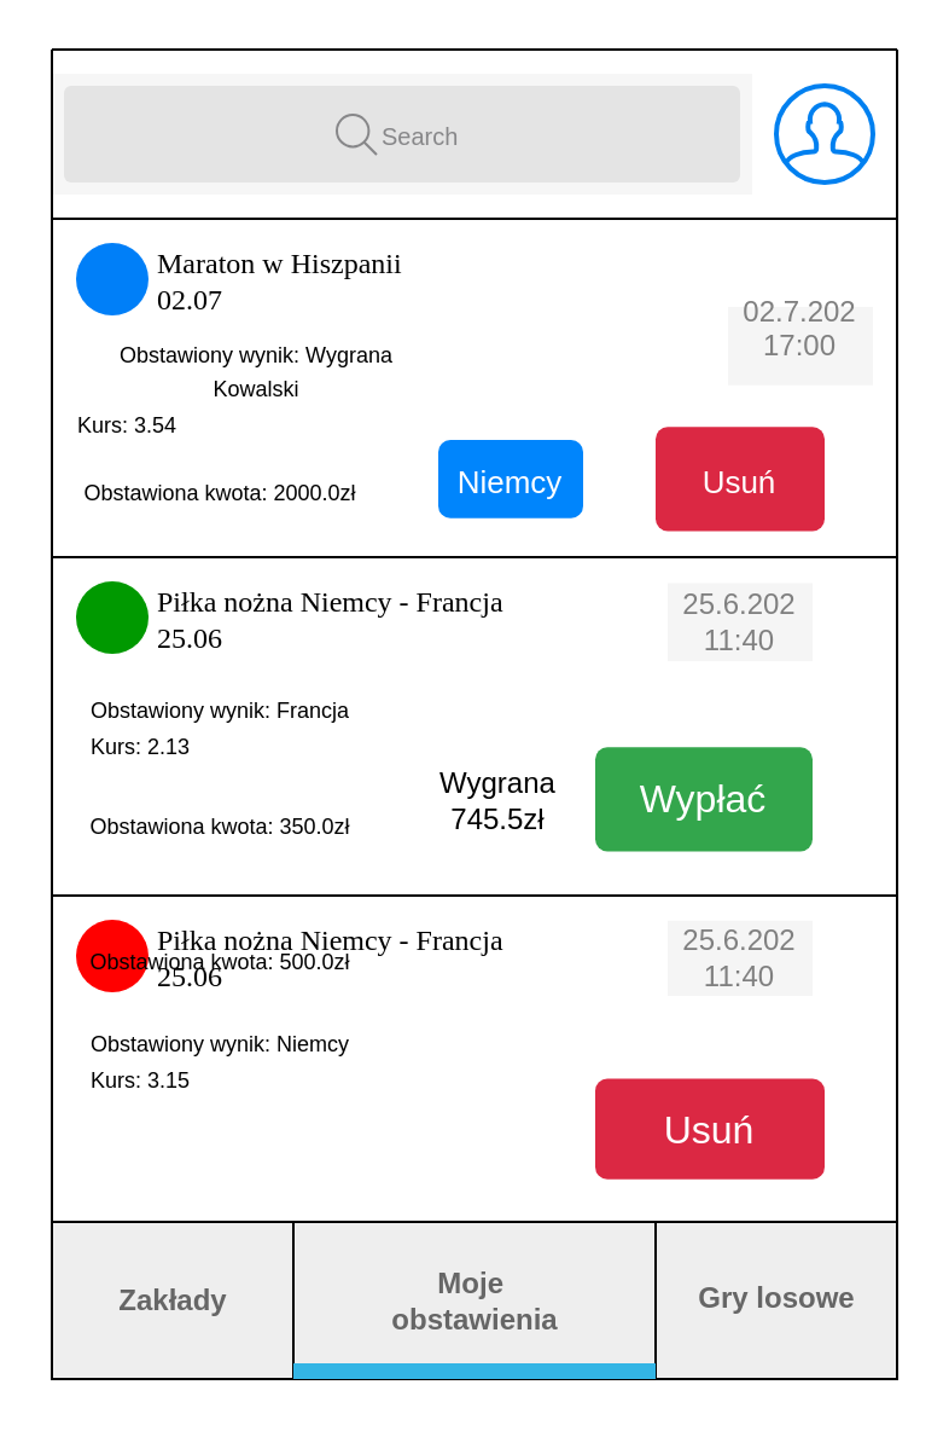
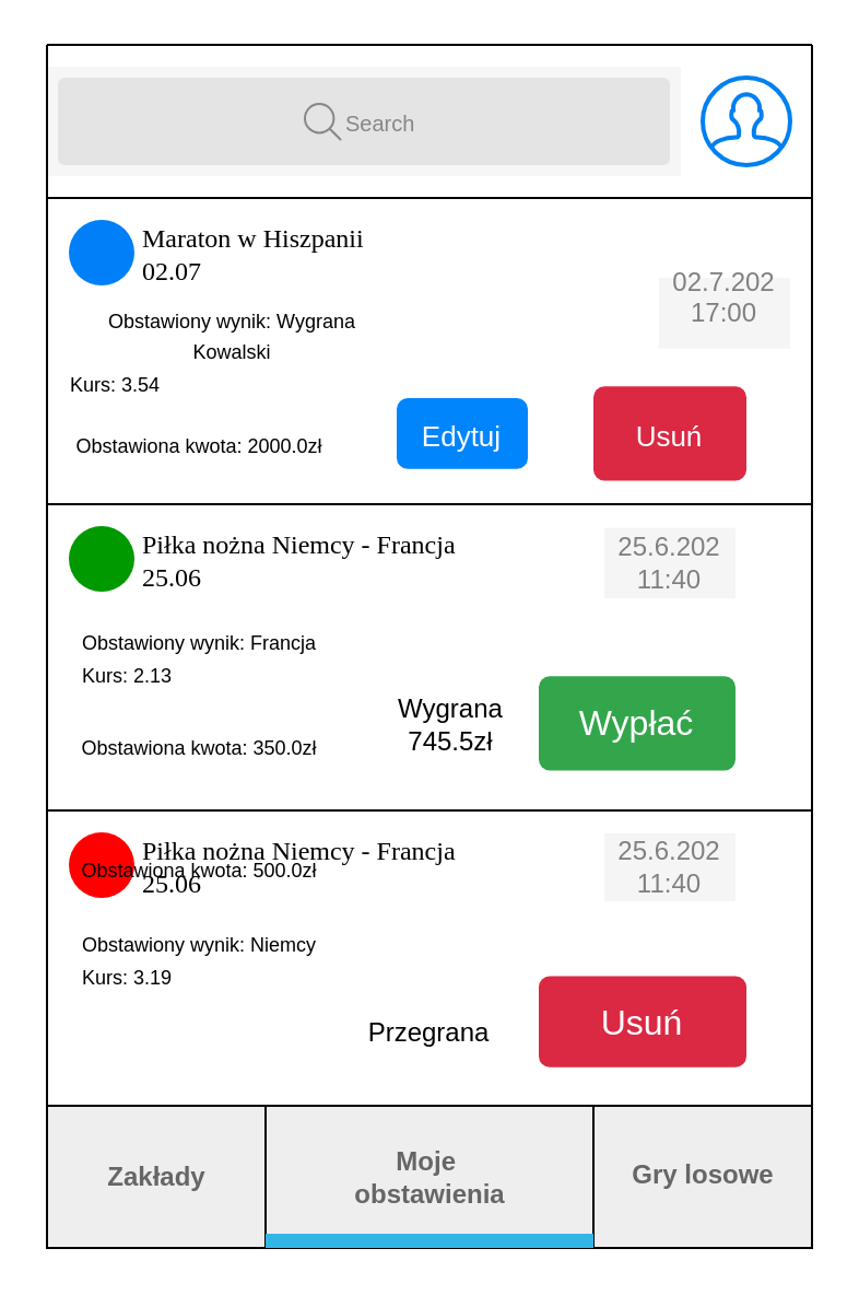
  <mxCell id="0" />
  <mxCell id="1" parent="0" />
  <mxCell id="2" value="" style="shape=rect;fillColor=#F6F6F6;strokeColor=none;" parent="1" vertex="1"><mxGeometry y="30" width="290" height="50" as="geometry" x="21" /></mxCell>
  <mxCell id="3" value="" style="html=1;strokeWidth=1;shadow=0;dashed=0;shape=mxgraph.ios7ui.marginRect;rx=3;ry=3;rectMargin=5;fillColor=#E4E4E4;strokeColor=none;" parent="2" vertex="1"><mxGeometry width="290" height="50" as="geometry" /></mxCell>
  <mxCell id="4" value="&lt;font style=&quot;font-size: 10px;&quot;&gt;Search&lt;/font&gt;" style="shape=mxgraph.ios7.icons.looking_glass;strokeColor=#878789;fillColor=none;fontColor=#878789;labelPosition=right;verticalLabelPosition=middle;align=left;verticalAlign=middle;fontSize=6;fontStyle=0;spacingTop=2;sketch=0;html=1;" parent="2" vertex="1"><mxGeometry x="0.5" y="0.5" width="16.5" height="16.5" relative="1" as="geometry"><mxPoint x="-27" y="-8" as="offset" /></mxGeometry></mxCell>
  <mxCell id="5" value="" style="endArrow=none;html=1;rounded=0;" parent="1" edge="1"><mxGeometry width="50" height="50" relative="1" as="geometry"><mxPoint y="130" as="sourcePoint" x="21" /><mxPoint x="370" y="130" as="targetPoint" /></mxGeometry></mxCell>
  <mxCell id="6" value="" style="endArrow=none;html=1;rounded=0;" parent="1" edge="1"><mxGeometry width="50" height="50" relative="1" as="geometry"><mxPoint y="90" as="sourcePoint" x="21" /><mxPoint x="370" y="90" as="targetPoint" /></mxGeometry></mxCell>
  <mxCell id="7" value="" style="shape=rect;strokeColor=default;fillColor=default;gradientColor=none;shadow=0;sketch=0;hachureGap=4;pointerEvents=0;fontFamily=Architects Daughter;fontSource=https%3A%2F%2Ffonts.googleapis.com%2Fcss%3Ffamily%3DArchitects%2BDaughter;fontSize=20;movable=1;resizable=1;rotatable=1;deletable=1;editable=1;locked=0;connectable=1;" parent="1" vertex="1"><mxGeometry y="90" width="350" height="140" as="geometry" x="21" /></mxCell>
  <mxCell id="8" value="&lt;span style=&quot;font-size: 12px;&quot;&gt;Maraton w Hiszpanii&lt;/span&gt;&lt;div&gt;&lt;span style=&quot;font-size: 12px;&quot;&gt;02.07&lt;/span&gt;&lt;/div&gt;" style="shape=ellipse;strokeColor=none;fillColor=#007FF8;fontSize=8;fontColor=#000000;align=left;spacingTop=1;spacingLeft=2;labelPosition=right;verticalLabelPosition=middle;verticalAlign=middle;sketch=0;hachureGap=4;pointerEvents=0;fontFamily=Verdana;html=1;" parent="7" vertex="1"><mxGeometry width="30" height="30" relative="1" as="geometry"><mxPoint x="10" y="10" as="offset" /></mxGeometry></mxCell>
  <mxCell id="9" value="&#10;02.7.202&lt;div&gt;17:00&lt;/div&gt;&#10;&#10;" style="text;html=1;align=center;verticalAlign=middle;whiteSpace=wrap;rounded=0;fillColor=#f5f5f5;fontColor=#808080;strokeColor=none;" parent="7" vertex="1"><mxGeometry x="280" y="36.538" width="60" height="32.308" as="geometry" /></mxCell>
  <mxCell id="10" value="&lt;div&gt;&lt;font style=&quot;font-size: 9px;&quot;&gt;Obstawiony wynik: Wygrana Kowalski&lt;/font&gt;&lt;/div&gt;&lt;div align=&quot;left&quot;&gt;&lt;font style=&quot;font-size: 9px;&quot;&gt;Kurs: 3.54&lt;/font&gt;&lt;/div&gt;" style="text;html=1;align=center;verticalAlign=middle;whiteSpace=wrap;rounded=0;" parent="7" vertex="1"><mxGeometry x="10" y="53.846" width="150" height="32.308" as="geometry" /></mxCell>
- <mxCell id="11" value="&lt;font style=&quot;font-size: 13px;&quot;&gt;Niemcy&lt;/font&gt;" style="html=1;shadow=0;dashed=0;shape=mxgraph.bootstrap.rrect;rSize=5;strokeColor=none;strokeWidth=1;fillColor=#0085FC;fontColor=#FFFFFF;whiteSpace=wrap;align=center;verticalAlign=middle;spacingLeft=0;fontStyle=0;fontSize=16;spacing=5;" parent="7" vertex="1"><mxGeometry x="160" y="91.538" width="60" height="32.308" as="geometry" /></mxCell>
+ <mxCell id="11" value="&lt;font style=&quot;font-size: 13px;&quot;&gt;Edytuj&lt;/font&gt;" style="html=1;shadow=0;dashed=0;shape=mxgraph.bootstrap.rrect;rSize=5;strokeColor=none;strokeWidth=1;fillColor=#0085FC;fontColor=#FFFFFF;whiteSpace=wrap;align=center;verticalAlign=middle;spacingLeft=0;fontStyle=0;fontSize=16;spacing=5;" parent="7" vertex="1"><mxGeometry x="160" y="91.538" width="60" height="32.308" as="geometry" /></mxCell>
  <mxCell id="12" value="&lt;font style=&quot;font-size: 13px;&quot;&gt;Usuń&lt;/font&gt;" style="html=1;shadow=0;dashed=0;shape=mxgraph.bootstrap.rrect;rSize=5;strokeColor=none;strokeWidth=1;fillColor=#DB2843;fontColor=#FFFFFF;whiteSpace=wrap;align=center;verticalAlign=middle;spacingLeft=0;fontStyle=0;fontSize=16;spacing=5;" parent="7" vertex="1"><mxGeometry x="250" y="86.154" width="70" height="43.077" as="geometry" /></mxCell>
  <mxCell id="13" value="&lt;font style=&quot;font-size: 9px;&quot;&gt;Obstawiona kwota: 2000.0zł&lt;/font&gt;" style="text;html=1;align=center;verticalAlign=middle;whiteSpace=wrap;rounded=0;" parent="7" vertex="1"><mxGeometry x="10" y="102.308" width="120" height="21.538" as="geometry" /></mxCell>
  <mxCell id="14" value="" style="html=1;verticalLabelPosition=bottom;align=center;labelBackgroundColor=#ffffff;verticalAlign=top;strokeWidth=2;strokeColor=#0080F0;shadow=0;dashed=0;shape=mxgraph.ios7.icons.user;" parent="1" vertex="1"><mxGeometry x="321" y="35" width="40" height="40" as="geometry" /></mxCell>
  <mxCell id="15" value="" style="shape=rect;strokeColor=default;fillColor=default;gradientColor=none;shadow=0;sketch=0;hachureGap=4;pointerEvents=0;fontFamily=Architects Daughter;fontSource=https%3A%2F%2Ffonts.googleapis.com%2Fcss%3Ffamily%3DArchitects%2BDaughter;fontSize=20;movable=1;resizable=1;rotatable=1;deletable=1;editable=1;locked=0;connectable=1;" parent="1" vertex="1"><mxGeometry y="230" width="350" height="140" as="geometry" x="21" /></mxCell>
  <mxCell id="16" value="&lt;div&gt;&lt;span style=&quot;font-size: 12px;&quot;&gt;Piłka nożna Niemcy - Francja&lt;/span&gt;&lt;/div&gt;&lt;div&gt;&lt;span style=&quot;font-size: 12px;&quot;&gt;25.06&lt;/span&gt;&lt;/div&gt;" style="shape=ellipse;strokeColor=none;fillColor=#009900;fontSize=8;fontColor=#000000;align=left;spacingTop=1;spacingLeft=2;labelPosition=right;verticalLabelPosition=middle;verticalAlign=middle;sketch=0;hachureGap=4;pointerEvents=0;fontFamily=Verdana;html=1;" parent="15" vertex="1"><mxGeometry width="30" height="30" relative="1" as="geometry"><mxPoint x="10" y="10" as="offset" /></mxGeometry></mxCell>
  <mxCell id="17" value="&lt;div&gt;&lt;font style=&quot;font-size: 9px;&quot;&gt;Obstawiony wynik: Francja&lt;/font&gt;&lt;/div&gt;&lt;div align=&quot;left&quot;&gt;&lt;font style=&quot;font-size: 9px;&quot;&gt;Kurs: 2.13&lt;/font&gt;&lt;/div&gt;" style="text;html=1;align=center;verticalAlign=middle;whiteSpace=wrap;rounded=0;" parent="15" vertex="1"><mxGeometry x="5" y="53.846" width="130" height="32.308" as="geometry" /></mxCell>
  <mxCell id="18" value="&lt;br&gt;25.6.202&lt;div&gt;11:40&lt;/div&gt;&lt;div&gt;&lt;br/&gt;&lt;/div&gt;" style="text;html=1;align=center;verticalAlign=middle;whiteSpace=wrap;rounded=0;fillColor=#f5f5f5;fontColor=#808080;strokeColor=none;" parent="15" vertex="1"><mxGeometry x="255" y="10.769" width="60" height="32.308" as="geometry" /></mxCell>
  <mxCell id="19" value="&lt;font style=&quot;font-size: 9px;&quot;&gt;Obstawiona kwota: 350.0zł&lt;/font&gt;" style="text;html=1;align=center;verticalAlign=middle;whiteSpace=wrap;rounded=0;" parent="15" vertex="1"><mxGeometry x="10" y="100.154" width="120" height="21.538" as="geometry" /></mxCell>
  <mxCell id="20" value="Wypłać" style="html=1;shadow=0;dashed=0;shape=mxgraph.bootstrap.rrect;rSize=5;strokeColor=none;strokeWidth=1;fillColor=#33A64C;fontColor=#FFFFFF;whiteSpace=wrap;align=center;verticalAlign=middle;spacingLeft=0;fontStyle=0;fontSize=16;spacing=5;" parent="15" vertex="1"><mxGeometry x="225" y="78.615" width="90" height="43.077" as="geometry" /></mxCell>
  <mxCell id="21" value="Wygrana 745.5zł" style="text;html=1;align=center;verticalAlign=middle;whiteSpace=wrap;rounded=0;" parent="15" vertex="1"><mxGeometry x="155" y="84.385" width="60" height="32.308" as="geometry" /></mxCell>
  <mxCell id="22" value="" style="shape=rect;strokeColor=default;fillColor=default;gradientColor=none;shadow=0;sketch=0;hachureGap=4;pointerEvents=0;fontFamily=Architects Daughter;fontSource=https%3A%2F%2Ffonts.googleapis.com%2Fcss%3Ffamily%3DArchitects%2BDaughter;fontSize=20;movable=1;resizable=1;rotatable=1;deletable=1;editable=1;locked=0;connectable=1;" parent="1" vertex="1"><mxGeometry y="370" width="350" height="135" as="geometry" x="21" /></mxCell>
  <mxCell id="23" value="&lt;div&gt;&lt;span style=&quot;font-size: 12px;&quot;&gt;Piłka nożna Niemcy - Francja&lt;/span&gt;&lt;/div&gt;&lt;div&gt;&lt;span style=&quot;font-size: 12px;&quot;&gt;25.06&lt;/span&gt;&lt;/div&gt;" style="shape=ellipse;strokeColor=none;fillColor=#FF0000;fontSize=8;fontColor=#000000;align=left;spacingTop=1;spacingLeft=2;labelPosition=right;verticalLabelPosition=middle;verticalAlign=middle;sketch=0;hachureGap=4;pointerEvents=0;fontFamily=Verdana;html=1;" parent="22" vertex="1"><mxGeometry width="30" height="30" relative="1" as="geometry"><mxPoint x="10" y="10" as="offset" /></mxGeometry></mxCell>
- <mxCell id="24" value="&lt;div&gt;&lt;font style=&quot;font-size: 9px;&quot;&gt;Obstawiony wynik: Niemcy&lt;/font&gt;&lt;/div&gt;&lt;div align=&quot;left&quot;&gt;&lt;font style=&quot;font-size: 9px;&quot;&gt;Kurs: 3.15&lt;/font&gt;&lt;/div&gt;" style="text;html=1;align=center;verticalAlign=middle;whiteSpace=wrap;rounded=0;" parent="22" vertex="1"><mxGeometry x="5" y="51.923" width="130" height="31.154" as="geometry" /></mxCell>
+ <mxCell id="24" value="&lt;div&gt;&lt;font style=&quot;font-size: 9px;&quot;&gt;Obstawiony wynik: Niemcy&lt;/font&gt;&lt;/div&gt;&lt;div align=&quot;left&quot;&gt;&lt;font style=&quot;font-size: 9px;&quot;&gt;Kurs: 3.19&lt;/font&gt;&lt;/div&gt;" style="text;html=1;align=center;verticalAlign=middle;whiteSpace=wrap;rounded=0;" parent="22" vertex="1"><mxGeometry x="5" y="51.923" width="130" height="31.154" as="geometry" /></mxCell>
  <mxCell id="25" value="&lt;br&gt;25.6.202&lt;div&gt;11:40&lt;/div&gt;&lt;div&gt;&lt;br/&gt;&lt;/div&gt;" style="text;html=1;align=center;verticalAlign=middle;whiteSpace=wrap;rounded=0;fillColor=#f5f5f5;fontColor=#808080;strokeColor=none;" parent="22" vertex="1"><mxGeometry x="255" y="10.385" width="60" height="31.154" as="geometry" /></mxCell>
  <mxCell id="26" value="&lt;font style=&quot;font-size: 9px;&quot;&gt;Obstawiona kwota: 500.0zł&lt;/font&gt;" style="text;html=1;align=center;verticalAlign=middle;whiteSpace=wrap;rounded=0;" parent="22" vertex="1"><mxGeometry x="10" y="16.577" width="120" height="20.769" as="geometry" /></mxCell>
+ <mxCell id="27" value="Przegrana" style="text;html=1;align=center;verticalAlign=middle;whiteSpace=wrap;rounded=0;" parent="22" vertex="1"><mxGeometry x="145" y="86.192" width="60" height="31.154" as="geometry" /></mxCell>
  <mxCell id="28" value="Usuń" style="html=1;shadow=0;dashed=0;shape=mxgraph.bootstrap.rrect;rSize=5;strokeColor=none;strokeWidth=1;fillColor=#DB2843;fontColor=#FFFFFF;whiteSpace=wrap;align=center;verticalAlign=middle;spacingLeft=0;fontStyle=0;fontSize=16;spacing=5;" parent="22" vertex="1"><mxGeometry x="225" y="75.808" width="95" height="41.538" as="geometry" /></mxCell>
  <mxCell id="29" value="" style="endArrow=none;html=1;rounded=0;exitX=-0.001;exitY=0.002;exitDx=0;exitDy=0;exitPerimeter=0;entryX=0;entryY=1;entryDx=0;entryDy=0;" parent="1" target="22" edge="1"><mxGeometry width="50" height="50" relative="1" as="geometry"><mxPoint x="20.65" y="505.13" as="sourcePoint" /><mxPoint x="11" y="430" as="targetPoint" /></mxGeometry></mxCell>
  <mxCell id="30" value="" style="strokeWidth=1;html=1;shadow=0;dashed=0;shape=mxgraph.android.rrect;rSize=0;fillColor=#eeeeee;strokeColor=default;" vertex="1" parent="1"><mxGeometry y="505" width="350" height="65" as="geometry" x="21" /></mxCell>
  <mxCell id="31" value="" style="strokeWidth=1;html=1;shadow=0;dashed=0;shape=mxgraph.android.anchor;fontStyle=1;fontColor=#666666;" vertex="1" parent="30"><mxGeometry width="50" height="65" as="geometry" /></mxCell>
  <mxCell id="32" value="Zakłady" style="strokeWidth=1;html=1;shadow=0;dashed=0;shape=mxgraph.android.rrect;rSize=0;fontStyle=1;fillColor=none;strokeColor=default;fontColor=#666666;" vertex="1" parent="30"><mxGeometry width="100" height="65" as="geometry" /></mxCell>
  <mxCell id="33" value="Gry losowe" style="strokeWidth=1;html=1;shadow=0;dashed=0;shape=mxgraph.android.anchor;fontStyle=1;fontColor=#666666;strokeColor=default;" vertex="1" parent="30"><mxGeometry x="250" y="-0.001" width="100" height="65" as="geometry" /></mxCell>
  <mxCell id="34" value="&lt;div&gt;Moje&amp;nbsp;&lt;/div&gt;&lt;div&gt;obstawienia&lt;/div&gt;" style="strokeWidth=1;html=1;shadow=0;dashed=0;shape=mxgraph.android.anchor;fontStyle=1;fontColor=#666666;strokeColor=default;" vertex="1" parent="30"><mxGeometry x="124" width="102.5" height="65" as="geometry" /></mxCell>
  <mxCell id="35" value="" style="endArrow=none;html=1;rounded=0;" edge="1" parent="30"><mxGeometry width="50" height="50" relative="1" as="geometry"><mxPoint x="250" as="sourcePoint" /><mxPoint x="250" y="65" as="targetPoint" /></mxGeometry></mxCell>
  <mxCell id="36" value="" style="strokeWidth=1;html=1;shadow=0;dashed=0;shape=mxgraph.android.rrect;rSize=0;fillColor=#33b5e5;strokeColor=none;" vertex="1" parent="30"><mxGeometry x="100" y="58.5" width="150" height="6.5" as="geometry" /></mxCell>
  <mxCell id="37" value="" style="group" vertex="1" connectable="0" parent="1"><mxGeometry y="20" width="350" height="80" as="geometry" x="21" /></mxCell>
  <mxCell id="38" value="" style="endArrow=none;html=1;rounded=0;exitX=0;exitY=0;exitDx=0;exitDy=0;" edge="1" parent="37"><mxGeometry width="50" height="50" relative="1" as="geometry"><mxPoint y="80" as="sourcePoint" /><mxPoint as="targetPoint" /></mxGeometry></mxCell>
  <mxCell id="39" value="" style="endArrow=none;html=1;rounded=0;" edge="1" parent="37"><mxGeometry width="50" height="50" relative="1" as="geometry"><mxPoint x="350" y="80" as="sourcePoint" /><mxPoint x="350" as="targetPoint" /></mxGeometry></mxCell>
  <mxCell id="40" value="" style="endArrow=none;html=1;rounded=0;" edge="1" parent="37"><mxGeometry width="50" height="50" relative="1" as="geometry"><mxPoint as="sourcePoint" /><mxPoint x="350" as="targetPoint" /></mxGeometry></mxCell>
